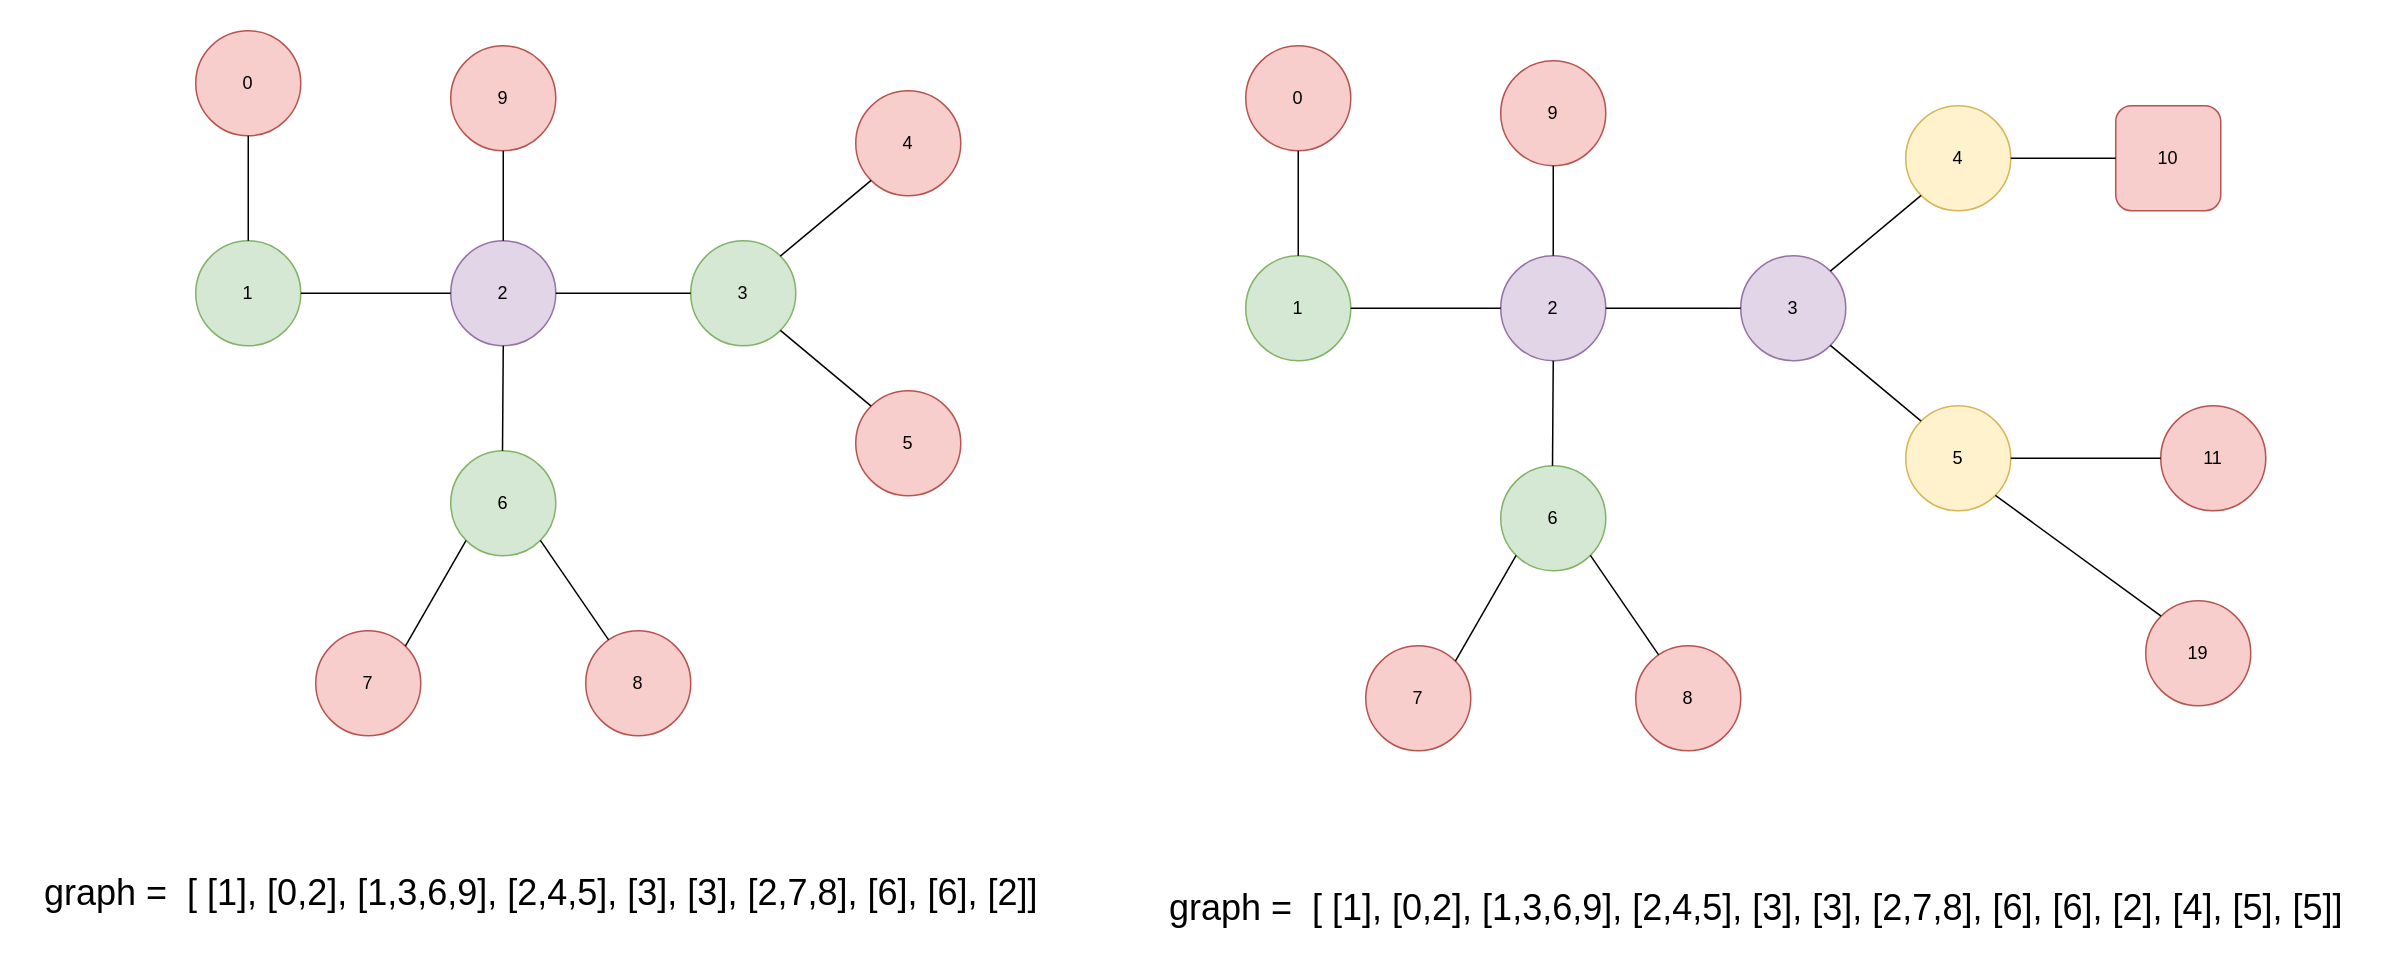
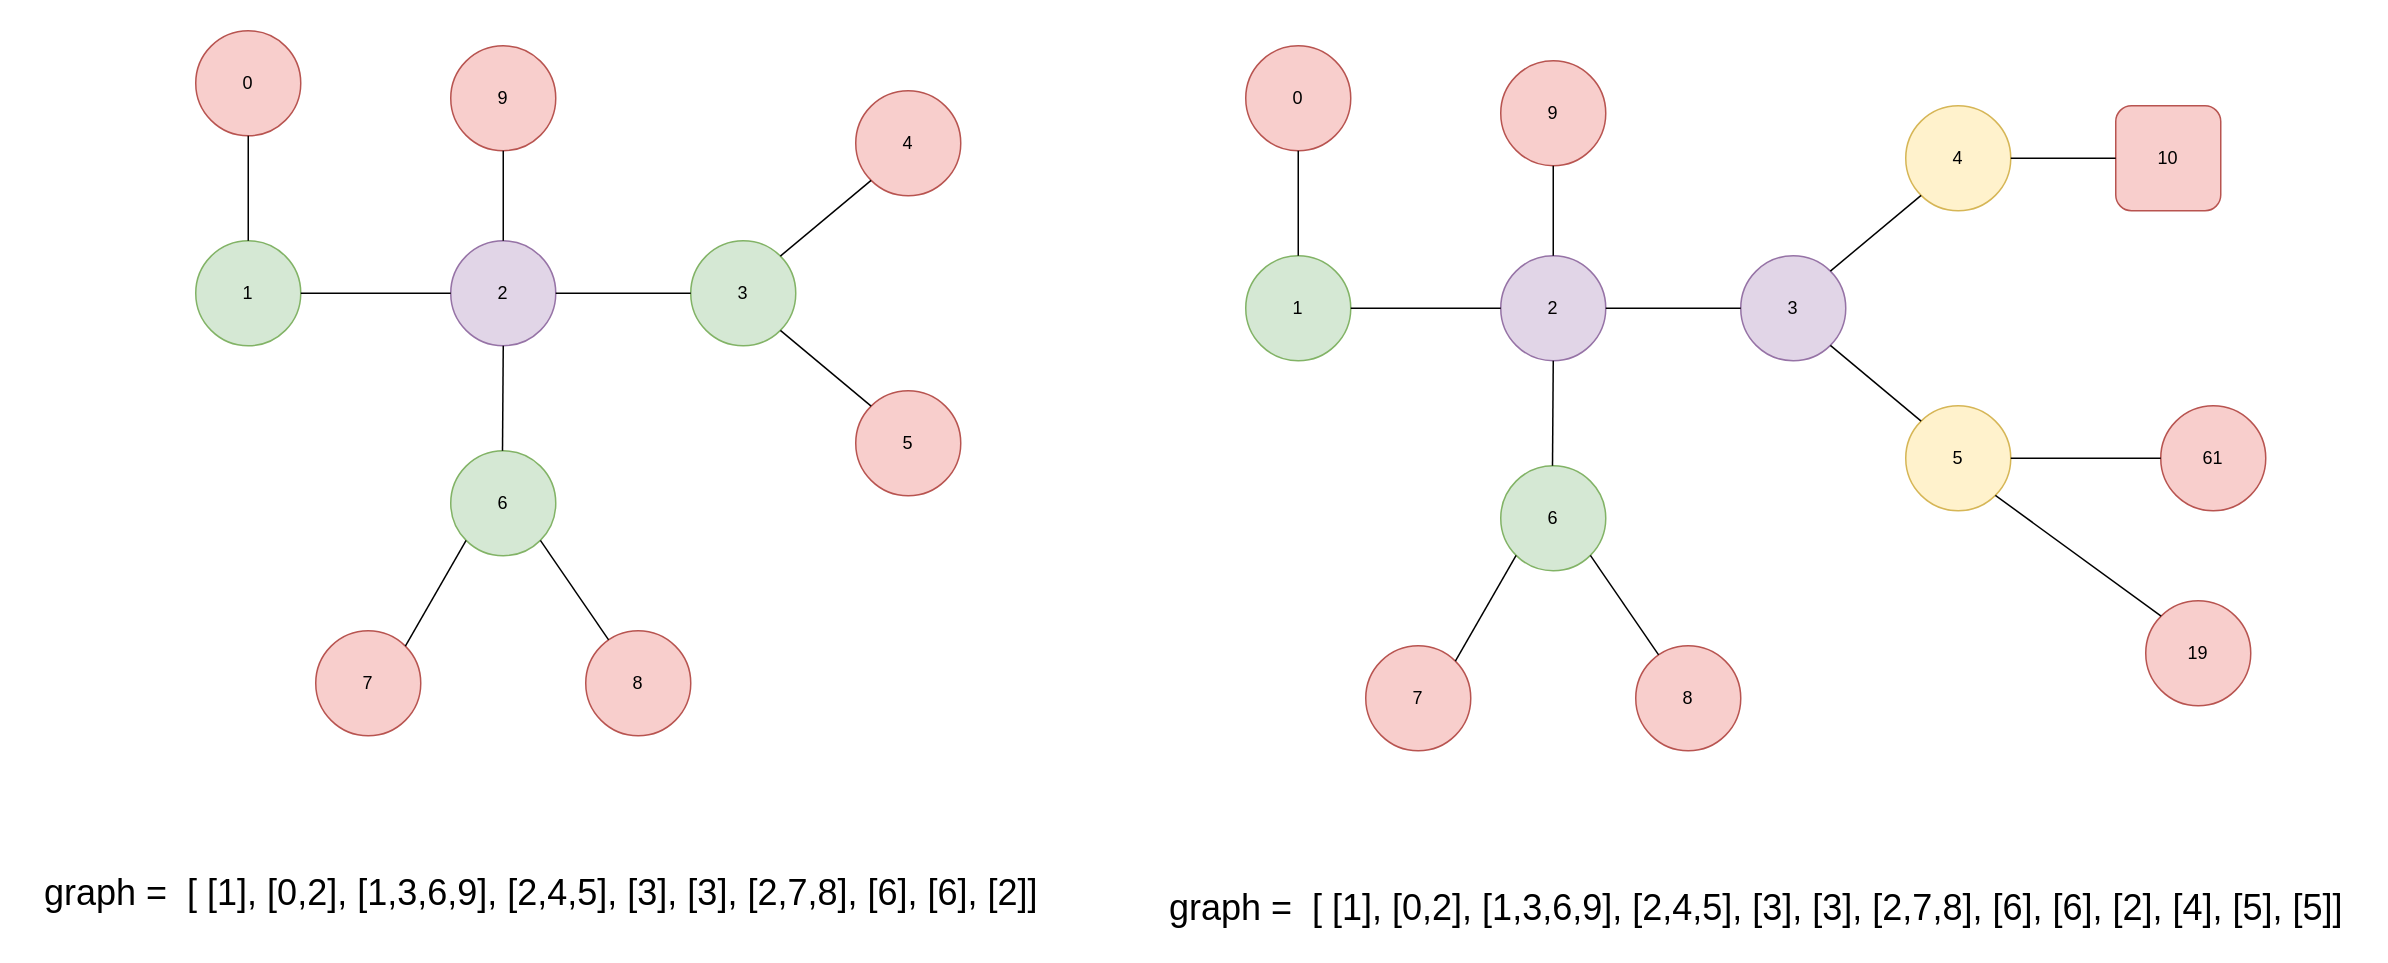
  <mxCell id="0" />
  <mxCell id="1" parent="0" />
  <mxCell id="2" value="0" style="ellipse;whiteSpace=wrap;html=1;fillColor=#f8cecc;strokeColor=#b85450;" vertex="1" parent="1"><mxGeometry x="130" y="20" width="70" height="70" as="geometry" /></mxCell>
  <mxCell id="3" value="9" style="ellipse;whiteSpace=wrap;html=1;fillColor=#f8cecc;strokeColor=#b85450;" vertex="1" parent="1"><mxGeometry x="300" y="30" width="70" height="70" as="geometry" /></mxCell>
  <mxCell id="4" value="1" style="ellipse;whiteSpace=wrap;html=1;fillColor=#d5e8d4;strokeColor=#82b366;" vertex="1" parent="1"><mxGeometry x="130" y="160" width="70" height="70" as="geometry" /></mxCell>
  <mxCell id="5" value="2" style="ellipse;whiteSpace=wrap;html=1;fillColor=#e1d5e7;strokeColor=#9673a6;" vertex="1" parent="1"><mxGeometry x="300" y="160" width="70" height="70" as="geometry" /></mxCell>
  <mxCell id="6" value="" style="endArrow=none;html=1;rounded=0;entryX=0.5;entryY=1;entryDx=0;entryDy=0;" edge="1" parent="1" target="2"><mxGeometry width="50" height="50" relative="1" as="geometry"><mxPoint x="165" y="160" as="sourcePoint" /><mxPoint x="450" y="140" as="targetPoint" /></mxGeometry></mxCell>
  <mxCell id="7" value="" style="endArrow=none;html=1;rounded=0;entryX=0;entryY=0.5;entryDx=0;entryDy=0;exitX=1;exitY=0.5;exitDx=0;exitDy=0;" edge="1" parent="1" source="4" target="5"><mxGeometry width="50" height="50" relative="1" as="geometry"><mxPoint x="175" y="170" as="sourcePoint" /><mxPoint x="175" y="100" as="targetPoint" /></mxGeometry></mxCell>
  <mxCell id="8" value="" style="endArrow=none;html=1;rounded=0;entryX=0.5;entryY=1;entryDx=0;entryDy=0;exitX=0.5;exitY=0;exitDx=0;exitDy=0;" edge="1" parent="1" source="5" target="3"><mxGeometry width="50" height="50" relative="1" as="geometry"><mxPoint x="210" y="205" as="sourcePoint" /><mxPoint x="310" y="205" as="targetPoint" /></mxGeometry></mxCell>
  <mxCell id="9" value="6" style="ellipse;whiteSpace=wrap;html=1;fillColor=#d5e8d4;strokeColor=#82b366;" vertex="1" parent="1"><mxGeometry x="300" y="300" width="70" height="70" as="geometry" /></mxCell>
  <mxCell id="10" value="" style="endArrow=none;html=1;rounded=0;entryX=0.5;entryY=1;entryDx=0;entryDy=0;exitX=0.5;exitY=0;exitDx=0;exitDy=0;" edge="1" parent="1" target="5"><mxGeometry width="50" height="50" relative="1" as="geometry"><mxPoint x="334.5" y="300" as="sourcePoint" /><mxPoint x="334.5" y="240" as="targetPoint" /></mxGeometry></mxCell>
  <mxCell id="11" value="7" style="ellipse;whiteSpace=wrap;html=1;fillColor=#f8cecc;strokeColor=#b85450;" vertex="1" parent="1"><mxGeometry x="210" y="420" width="70" height="70" as="geometry" /></mxCell>
  <mxCell id="12" value="8" style="ellipse;whiteSpace=wrap;html=1;fillColor=#f8cecc;strokeColor=#b85450;" vertex="1" parent="1"><mxGeometry x="390" y="420" width="70" height="70" as="geometry" /></mxCell>
  <mxCell id="13" value="" style="endArrow=none;html=1;rounded=0;entryX=1;entryY=1;entryDx=0;entryDy=0;" edge="1" parent="1" source="12" target="9"><mxGeometry width="50" height="50" relative="1" as="geometry"><mxPoint x="380" y="420" as="sourcePoint" /><mxPoint x="380.5" y="350" as="targetPoint" /></mxGeometry></mxCell>
  <mxCell id="14" value="" style="endArrow=none;html=1;rounded=0;entryX=0;entryY=1;entryDx=0;entryDy=0;exitX=1;exitY=0;exitDx=0;exitDy=0;" edge="1" parent="1" source="11" target="9"><mxGeometry width="50" height="50" relative="1" as="geometry"><mxPoint x="415.236" y="436.114" as="sourcePoint" /><mxPoint x="369.749" y="369.749" as="targetPoint" /></mxGeometry></mxCell>
  <mxCell id="15" value="3" style="ellipse;whiteSpace=wrap;html=1;fillColor=#d5e8d4;strokeColor=#82b366;" vertex="1" parent="1"><mxGeometry x="460" y="160" width="70" height="70" as="geometry" /></mxCell>
  <mxCell id="16" value="" style="endArrow=none;html=1;rounded=0;exitX=0;exitY=0.5;exitDx=0;exitDy=0;entryX=1;entryY=0.5;entryDx=0;entryDy=0;" edge="1" parent="1" source="15" target="5"><mxGeometry width="50" height="50" relative="1" as="geometry"><mxPoint x="415.486" y="256.364" as="sourcePoint" /><mxPoint x="400" y="210" as="targetPoint" /></mxGeometry></mxCell>
  <mxCell id="17" value="4" style="ellipse;whiteSpace=wrap;html=1;fillColor=#f8cecc;strokeColor=#b85450;" vertex="1" parent="1"><mxGeometry x="570" y="60" width="70" height="70" as="geometry" /></mxCell>
  <mxCell id="18" value="5" style="ellipse;whiteSpace=wrap;html=1;fillColor=#f8cecc;strokeColor=#b85450;" vertex="1" parent="1"><mxGeometry x="570" y="260" width="70" height="70" as="geometry" /></mxCell>
  <mxCell id="19" value="" style="endArrow=none;html=1;rounded=0;exitX=0;exitY=1;exitDx=0;exitDy=0;entryX=1;entryY=0;entryDx=0;entryDy=0;" edge="1" parent="1" source="17" target="15"><mxGeometry width="50" height="50" relative="1" as="geometry"><mxPoint x="470" y="205" as="sourcePoint" /><mxPoint x="380" y="205" as="targetPoint" /></mxGeometry></mxCell>
  <mxCell id="20" value="" style="endArrow=none;html=1;rounded=0;exitX=0;exitY=0;exitDx=0;exitDy=0;entryX=1;entryY=1;entryDx=0;entryDy=0;" edge="1" parent="1" source="18" target="15"><mxGeometry width="50" height="50" relative="1" as="geometry"><mxPoint x="610" y="220" as="sourcePoint" /><mxPoint x="520" y="220" as="targetPoint" /></mxGeometry></mxCell>
  <mxCell id="21" value="graph =&amp;nbsp; [ [1], [0,2], [1,3,6,9], [2,4,5], [3], [3], [2,7,8], [6], [6], [2]]" style="text;html=1;align=center;verticalAlign=middle;resizable=0;points=[];autosize=1;strokeColor=none;fillColor=none;fontSize=24;" vertex="1" parent="1"><mxGeometry x="20" y="580" width="680" height="30" as="geometry" /></mxCell>
  <mxCell id="22" value="0" style="ellipse;whiteSpace=wrap;html=1;fillColor=#f8cecc;strokeColor=#b85450;" vertex="1" parent="1"><mxGeometry x="830" y="30" width="70" height="70" as="geometry" /></mxCell>
  <mxCell id="23" value="9" style="ellipse;whiteSpace=wrap;html=1;fillColor=#f8cecc;strokeColor=#b85450;" vertex="1" parent="1"><mxGeometry x="1000" y="40" width="70" height="70" as="geometry" /></mxCell>
  <mxCell id="24" value="1" style="ellipse;whiteSpace=wrap;html=1;fillColor=#d5e8d4;strokeColor=#82b366;" vertex="1" parent="1"><mxGeometry x="830" y="170" width="70" height="70" as="geometry" /></mxCell>
  <mxCell id="25" value="2" style="ellipse;whiteSpace=wrap;html=1;fillColor=#e1d5e7;strokeColor=#9673a6;" vertex="1" parent="1"><mxGeometry x="1000" y="170" width="70" height="70" as="geometry" /></mxCell>
  <mxCell id="26" value="" style="endArrow=none;html=1;rounded=0;entryX=0.5;entryY=1;entryDx=0;entryDy=0;" edge="1" target="22" parent="1"><mxGeometry width="50" height="50" relative="1" as="geometry"><mxPoint x="865" y="170" as="sourcePoint" /><mxPoint x="1150" y="150" as="targetPoint" /></mxGeometry></mxCell>
  <mxCell id="27" value="" style="endArrow=none;html=1;rounded=0;entryX=0;entryY=0.5;entryDx=0;entryDy=0;exitX=1;exitY=0.5;exitDx=0;exitDy=0;" edge="1" source="24" target="25" parent="1"><mxGeometry width="50" height="50" relative="1" as="geometry"><mxPoint x="875" y="180" as="sourcePoint" /><mxPoint x="875" y="110" as="targetPoint" /></mxGeometry></mxCell>
  <mxCell id="28" value="" style="endArrow=none;html=1;rounded=0;entryX=0.5;entryY=1;entryDx=0;entryDy=0;exitX=0.5;exitY=0;exitDx=0;exitDy=0;" edge="1" source="25" target="23" parent="1"><mxGeometry width="50" height="50" relative="1" as="geometry"><mxPoint x="910" y="215" as="sourcePoint" /><mxPoint x="1010" y="215" as="targetPoint" /></mxGeometry></mxCell>
  <mxCell id="29" value="6" style="ellipse;whiteSpace=wrap;html=1;fillColor=#d5e8d4;strokeColor=#82b366;" vertex="1" parent="1"><mxGeometry x="1000" y="310" width="70" height="70" as="geometry" /></mxCell>
  <mxCell id="30" value="" style="endArrow=none;html=1;rounded=0;entryX=0.5;entryY=1;entryDx=0;entryDy=0;exitX=0.5;exitY=0;exitDx=0;exitDy=0;" edge="1" target="25" parent="1"><mxGeometry width="50" height="50" relative="1" as="geometry"><mxPoint x="1034.5" y="310" as="sourcePoint" /><mxPoint x="1034.5" y="250" as="targetPoint" /></mxGeometry></mxCell>
  <mxCell id="31" value="7" style="ellipse;whiteSpace=wrap;html=1;fillColor=#f8cecc;strokeColor=#b85450;" vertex="1" parent="1"><mxGeometry x="910" y="430" width="70" height="70" as="geometry" /></mxCell>
  <mxCell id="32" value="8" style="ellipse;whiteSpace=wrap;html=1;fillColor=#f8cecc;strokeColor=#b85450;" vertex="1" parent="1"><mxGeometry x="1090" y="430" width="70" height="70" as="geometry" /></mxCell>
  <mxCell id="33" value="" style="endArrow=none;html=1;rounded=0;entryX=1;entryY=1;entryDx=0;entryDy=0;" edge="1" source="32" target="29" parent="1"><mxGeometry width="50" height="50" relative="1" as="geometry"><mxPoint x="1080" y="430" as="sourcePoint" /><mxPoint x="1080.5" y="360" as="targetPoint" /></mxGeometry></mxCell>
  <mxCell id="34" value="" style="endArrow=none;html=1;rounded=0;entryX=0;entryY=1;entryDx=0;entryDy=0;exitX=1;exitY=0;exitDx=0;exitDy=0;" edge="1" source="31" target="29" parent="1"><mxGeometry width="50" height="50" relative="1" as="geometry"><mxPoint x="1115.236" y="446.114" as="sourcePoint" /><mxPoint x="1069.749" y="379.749" as="targetPoint" /></mxGeometry></mxCell>
  <mxCell id="35" value="3" style="ellipse;whiteSpace=wrap;html=1;fillColor=#e1d5e7;strokeColor=#9673a6;" vertex="1" parent="1"><mxGeometry x="1160" y="170" width="70" height="70" as="geometry" /></mxCell>
  <mxCell id="36" value="" style="endArrow=none;html=1;rounded=0;exitX=0;exitY=0.5;exitDx=0;exitDy=0;entryX=1;entryY=0.5;entryDx=0;entryDy=0;" edge="1" source="35" target="25" parent="1"><mxGeometry width="50" height="50" relative="1" as="geometry"><mxPoint x="1115.486" y="266.364" as="sourcePoint" /><mxPoint x="1100" y="220" as="targetPoint" /></mxGeometry></mxCell>
  <mxCell id="37" value="4" style="ellipse;whiteSpace=wrap;html=1;fillColor=#fff2cc;strokeColor=#d6b656;" vertex="1" parent="1"><mxGeometry x="1270" y="70" width="70" height="70" as="geometry" /></mxCell>
  <mxCell id="38" value="5" style="ellipse;whiteSpace=wrap;html=1;fillColor=#fff2cc;strokeColor=#d6b656;" vertex="1" parent="1"><mxGeometry x="1270" y="270" width="70" height="70" as="geometry" /></mxCell>
  <mxCell id="39" value="" style="endArrow=none;html=1;rounded=0;exitX=0;exitY=1;exitDx=0;exitDy=0;entryX=1;entryY=0;entryDx=0;entryDy=0;" edge="1" source="37" target="35" parent="1"><mxGeometry width="50" height="50" relative="1" as="geometry"><mxPoint x="1170" y="215" as="sourcePoint" /><mxPoint x="1080" y="215" as="targetPoint" /></mxGeometry></mxCell>
  <mxCell id="40" value="" style="endArrow=none;html=1;rounded=0;exitX=0;exitY=0;exitDx=0;exitDy=0;entryX=1;entryY=1;entryDx=0;entryDy=0;" edge="1" source="38" target="35" parent="1"><mxGeometry width="50" height="50" relative="1" as="geometry"><mxPoint x="1310" y="230" as="sourcePoint" /><mxPoint x="1220" y="230" as="targetPoint" /></mxGeometry></mxCell>
  <mxCell id="41" value="10" style="whiteSpace=wrap;html=1;fillColor=#f8cecc;strokeColor=#b85450;rounded=1;" vertex="1" parent="1"><mxGeometry x="1410" y="70" width="70" height="70" as="geometry" /></mxCell>
- <mxCell id="42" value="11" style="ellipse;whiteSpace=wrap;html=1;fillColor=#f8cecc;strokeColor=#b85450;" vertex="1" parent="1"><mxGeometry x="1440" y="270" width="70" height="70" as="geometry" /></mxCell>
+ <mxCell id="42" value="61" style="ellipse;whiteSpace=wrap;html=1;fillColor=#f8cecc;strokeColor=#b85450;" vertex="1" parent="1"><mxGeometry x="1440" y="270" width="70" height="70" as="geometry" /></mxCell>
  <mxCell id="43" value="19" style="ellipse;whiteSpace=wrap;html=1;fillColor=#f8cecc;strokeColor=#b85450;" vertex="1" parent="1"><mxGeometry x="1430" y="400" width="70" height="70" as="geometry" /></mxCell>
  <mxCell id="44" value="" style="endArrow=none;html=1;rounded=0;exitX=0;exitY=0.5;exitDx=0;exitDy=0;entryX=1;entryY=0.5;entryDx=0;entryDy=0;" edge="1" parent="1" source="41" target="37"><mxGeometry width="50" height="50" relative="1" as="geometry"><mxPoint x="1430.501" y="9.499" as="sourcePoint" /><mxPoint x="1369.999" y="60.001" as="targetPoint" /></mxGeometry></mxCell>
  <mxCell id="45" value="" style="endArrow=none;html=1;rounded=0;entryX=1;entryY=0.5;entryDx=0;entryDy=0;exitX=0;exitY=0.5;exitDx=0;exitDy=0;" edge="1" parent="1" source="42" target="38"><mxGeometry width="50" height="50" relative="1" as="geometry"><mxPoint x="1450" y="300" as="sourcePoint" /><mxPoint x="1400" y="310" as="targetPoint" /></mxGeometry></mxCell>
  <mxCell id="46" value="" style="endArrow=none;html=1;rounded=0;entryX=1;entryY=1;entryDx=0;entryDy=0;exitX=0;exitY=0;exitDx=0;exitDy=0;" edge="1" parent="1" source="43" target="38"><mxGeometry width="50" height="50" relative="1" as="geometry"><mxPoint x="1450" y="315" as="sourcePoint" /><mxPoint x="1350" y="315" as="targetPoint" /></mxGeometry></mxCell>
  <mxCell id="47" value="graph =&amp;nbsp; [ [1], [0,2], [1,3,6,9], [2,4,5], [3], [3], [2,7,8], [6], [6], [2], [4], [5], [5]]" style="text;html=1;align=center;verticalAlign=middle;resizable=0;points=[];autosize=1;strokeColor=none;fillColor=none;fontSize=24;" vertex="1" parent="1"><mxGeometry x="770" y="590" width="800" height="30" as="geometry" /></mxCell>
